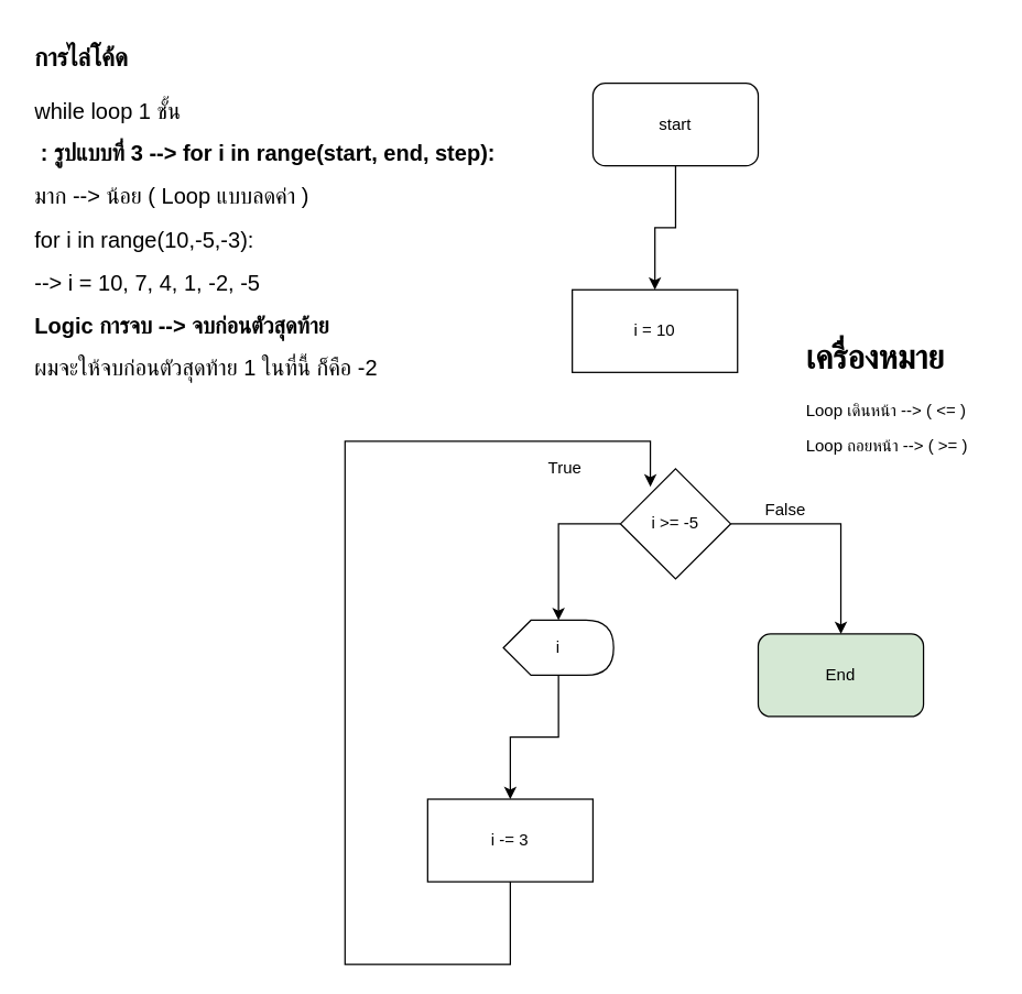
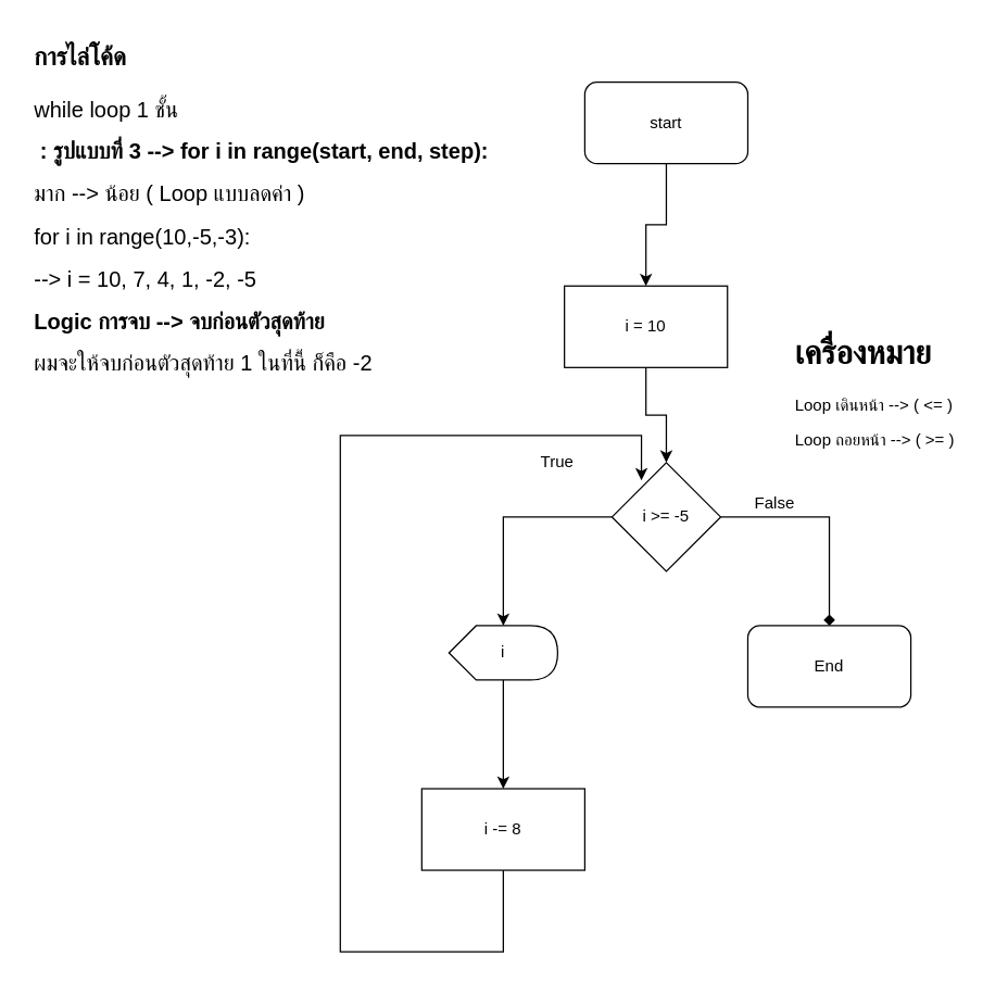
  <mxCell id="0" />
  <mxCell id="1" parent="0" />
  <mxCell id="2" value="&lt;h1&gt;&lt;font style=&quot;font-size: 18px&quot;&gt;การไล่โค้ด&lt;/font&gt;&lt;/h1&gt;&lt;p&gt;&lt;font size=&quot;3&quot;&gt;while loop 1 ชั้น&lt;/font&gt;&lt;/p&gt;&lt;p&gt;&lt;span style=&quot;font-size: medium&quot;&gt;&amp;nbsp;&lt;/span&gt;&lt;b style=&quot;font-size: medium&quot;&gt;: รูปแบบที่ 3 --&amp;gt; for i in range(start, end, step):&lt;/b&gt;&lt;/p&gt;&lt;p&gt;&lt;font size=&quot;3&quot;&gt;มาก --&amp;gt; น้อย ( Loop แบบลดค่า )&lt;/font&gt;&lt;/p&gt;&lt;p&gt;&lt;font size=&quot;3&quot;&gt;for i in range(10,-5,-3):&lt;/font&gt;&lt;/p&gt;&lt;p&gt;&lt;font size=&quot;3&quot;&gt;--&amp;gt; i = 10, 7, 4, 1, -2, -5&lt;/font&gt;&lt;/p&gt;&lt;p&gt;&lt;font size=&quot;3&quot;&gt;&lt;b&gt;Logic การจบ --&amp;gt; จบก่อนตัวสุดท้าย&lt;/b&gt;&lt;/font&gt;&lt;/p&gt;&lt;p&gt;&lt;font size=&quot;3&quot;&gt;ผมจะให้จบก่อนตัวสุดท้าย 1 ในที่นี้ ก็คือ -2&lt;/font&gt;&lt;/p&gt;" style="text;html=1;strokeColor=none;fillColor=none;spacing=5;spacingTop=-20;whiteSpace=wrap;overflow=hidden;rounded=0;" vertex="1" parent="1"><mxGeometry x="20" y="20" width="360" height="270" as="geometry" /></mxCell>
  <mxCell id="3" value="&lt;h1&gt;เครื่องหมาย&lt;/h1&gt;&lt;p&gt;Loop เดินหน้า --&amp;gt; ( &amp;lt;= )&lt;/p&gt;&lt;p&gt;Loop ถอยหน้า --&amp;gt; ( &amp;gt;= )&lt;/p&gt;" style="text;html=1;strokeColor=none;fillColor=none;spacing=5;spacingTop=-20;whiteSpace=wrap;overflow=hidden;rounded=0;" vertex="1" parent="1"><mxGeometry x="580" y="240" width="140" height="100" as="geometry" /></mxCell>
  <mxCell id="4" style="edgeStyle=orthogonalEdgeStyle;rounded=0;orthogonalLoop=1;jettySize=auto;html=1;" edge="1" parent="1" source="5" target="7"><mxGeometry relative="1" as="geometry" /></mxCell>
  <mxCell id="5" value="start" style="rounded=1;whiteSpace=wrap;html=1;" vertex="1" parent="1"><mxGeometry x="430" y="60" width="120" height="60" as="geometry" /></mxCell>
+ <mxCell id="6" style="edgeStyle=orthogonalEdgeStyle;rounded=0;orthogonalLoop=1;jettySize=auto;html=1;" edge="1" parent="1" source="7" target="10"><mxGeometry relative="1" as="geometry" /></mxCell>
  <mxCell id="7" value="i = 10" style="rounded=0;whiteSpace=wrap;html=1;" vertex="1" parent="1"><mxGeometry x="415" y="210" width="120" height="60" as="geometry" /></mxCell>
  <mxCell id="8" style="edgeStyle=orthogonalEdgeStyle;rounded=0;orthogonalLoop=1;jettySize=auto;html=1;" edge="1" parent="1" source="10" target="12"><mxGeometry relative="1" as="geometry" /></mxCell>
- <mxCell id="9" style="edgeStyle=orthogonalEdgeStyle;rounded=0;orthogonalLoop=1;jettySize=auto;html=1;" edge="1" parent="1" source="10" target="16"><mxGeometry relative="1" as="geometry" /></mxCell>
+ <mxCell id="9" style="edgeStyle=orthogonalEdgeStyle;rounded=0;orthogonalLoop=1;jettySize=auto;html=1;endArrow=diamond;" edge="1" parent="1" source="10" target="16"><mxGeometry relative="1" as="geometry" /></mxCell>
  <mxCell id="10" value="i &amp;gt;= -5" style="rhombus;whiteSpace=wrap;html=1;" vertex="1" parent="1"><mxGeometry x="450" y="340" width="80" height="80" as="geometry" /></mxCell>
  <mxCell id="11" style="edgeStyle=orthogonalEdgeStyle;rounded=0;orthogonalLoop=1;jettySize=auto;html=1;" edge="1" parent="1" source="12" target="14"><mxGeometry relative="1" as="geometry" /></mxCell>
- <mxCell id="12" value="i" style="shape=display;whiteSpace=wrap;html=1;" vertex="1" parent="1"><mxGeometry x="365" y="450" width="80" height="40" as="geometry" /></mxCell>
+ <mxCell id="12" value="i" style="shape=display;whiteSpace=wrap;html=1;" vertex="1" parent="1"><mxGeometry x="330" y="460" width="80" height="40" as="geometry" /></mxCell>
  <mxCell id="13" style="edgeStyle=orthogonalEdgeStyle;rounded=0;orthogonalLoop=1;jettySize=auto;html=1;entryX=0.271;entryY=0.163;entryDx=0;entryDy=0;entryPerimeter=0;" edge="1" parent="1" source="14" target="10"><mxGeometry relative="1" as="geometry"><Array as="points"><mxPoint x="370" y="700" /><mxPoint x="250" y="700" /><mxPoint x="250" y="320" /><mxPoint x="472" y="320" /></Array></mxGeometry></mxCell>
- <mxCell id="14" value="i -= 3" style="rounded=0;whiteSpace=wrap;html=1;" vertex="1" parent="1"><mxGeometry x="310" y="580" width="120" height="60" as="geometry" /></mxCell>
+ <mxCell id="14" value="i -= 8" style="rounded=0;whiteSpace=wrap;html=1;" vertex="1" parent="1"><mxGeometry x="310" y="580" width="120" height="60" as="geometry" /></mxCell>
  <mxCell id="15" value="True" style="text;html=1;strokeColor=none;fillColor=none;align=center;verticalAlign=middle;whiteSpace=wrap;rounded=0;" vertex="1" parent="1"><mxGeometry x="390" y="330" width="40" height="20" as="geometry" /></mxCell>
- <mxCell id="16" value="End" style="rounded=1;whiteSpace=wrap;html=1;fillColor=#d5e8d4;" vertex="1" parent="1"><mxGeometry x="550" y="460" width="120" height="60" as="geometry" /></mxCell>
+ <mxCell id="16" value="End" style="rounded=1;whiteSpace=wrap;html=1;" vertex="1" parent="1"><mxGeometry x="550" y="460" width="120" height="60" as="geometry" /></mxCell>
  <mxCell id="17" value="False" style="text;html=1;strokeColor=none;fillColor=none;align=center;verticalAlign=middle;whiteSpace=wrap;rounded=0;" vertex="1" parent="1"><mxGeometry x="550" y="360" width="40" height="20" as="geometry" /></mxCell>
